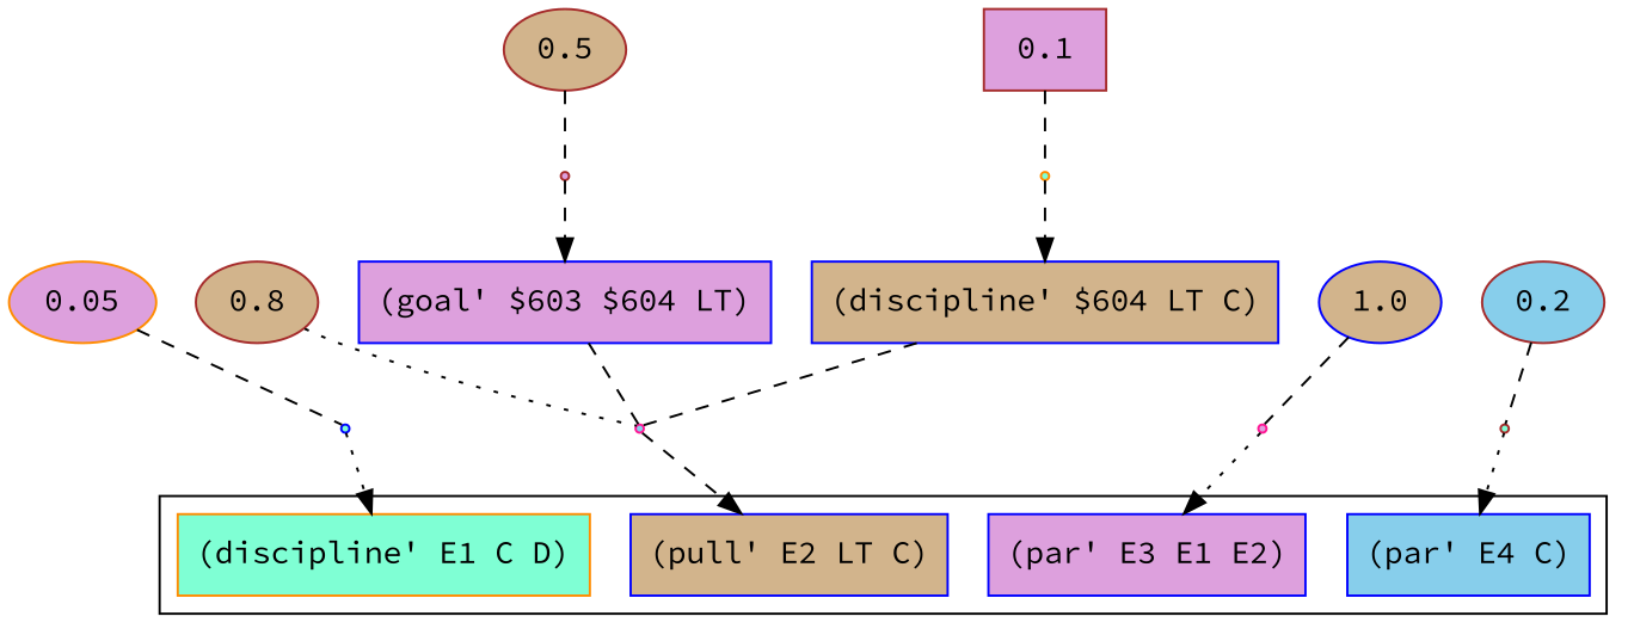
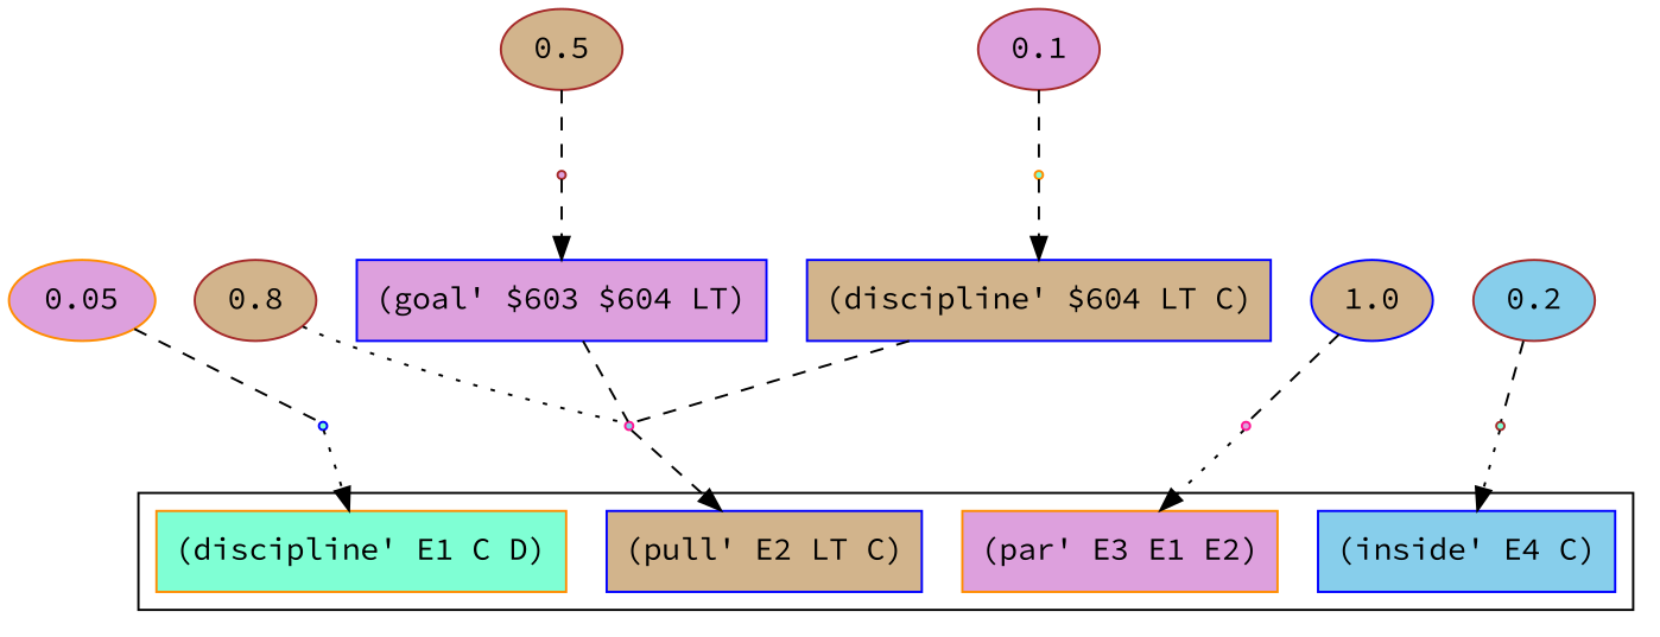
  digraph {
    fontname="Source Code Pro"
    rankdir=TB
    node [color=blue fillcolor=plum fontname="Source Code Pro" style=filled]
    edge [arrowhead=none fontname="Source Code Pro" style=dashed]
    n1 [color=darkorange fillcolor=aquamarine label="(discipline' E1 C D)" shape=box]
    n2 [fillcolor=tan label="(pull' E2 LT C)" shape=box]
-   n3 [label="(par' E3 E1 E2)" shape=box]
-   n4 [fillcolor=skyblue label="(par' E4 C)" shape=box]
+   n3 [color=darkorange label="(par' E3 E1 E2)" shape=box]
+   n4 [fillcolor=skyblue label="(inside' E4 C)" shape=box]
    n5 [color=darkorange label=0.05]
    r0 [fillcolor=aquamarine shape=point]
    n7 [color=brown fillcolor=tan label=0.8]
    r1 [color=deeppink fillcolor=skyblue shape=point]
    n9 [color=brown fillcolor=tan label=0.5]
    r2 [color=brown shape=point]
    n11 [label="(goal' $603 $604 LT)" shape=box]
-   n12 [color=brown label=0.1 shape=box]
+   n12 [color=brown label=0.1]
    r3 [color=darkorange fillcolor=aquamarine shape=point]
    n14 [fillcolor=tan label="(discipline' $604 LT C)" shape=box]
    n15 [fillcolor=tan label=1.0]
    r4 [color=deeppink shape=point]
    n17 [color=brown fillcolor=skyblue label=0.2]
    r5 [color=brown fillcolor=aquamarine shape=point]
    subgraph cluster_1 {
      n1
      n2
      n3
      n4
    }
    n5 -> r0
    r0 -> n1 [style=dotted arrowhead=""]
    n7 -> r1 [style=dotted]
    r1 -> n2 [arrowhead=""]
    n9 -> r2
    r2 -> n11 [arrowhead=""]
    n11 -> r1
    n12 -> r3
    r3 -> n14 [arrowhead=""]
    n14 -> r1
    n15 -> r4
    r4 -> n3 [style=dotted arrowhead=""]
    n17 -> r5
    r5 -> n4 [style=dotted arrowhead=""]
  }
